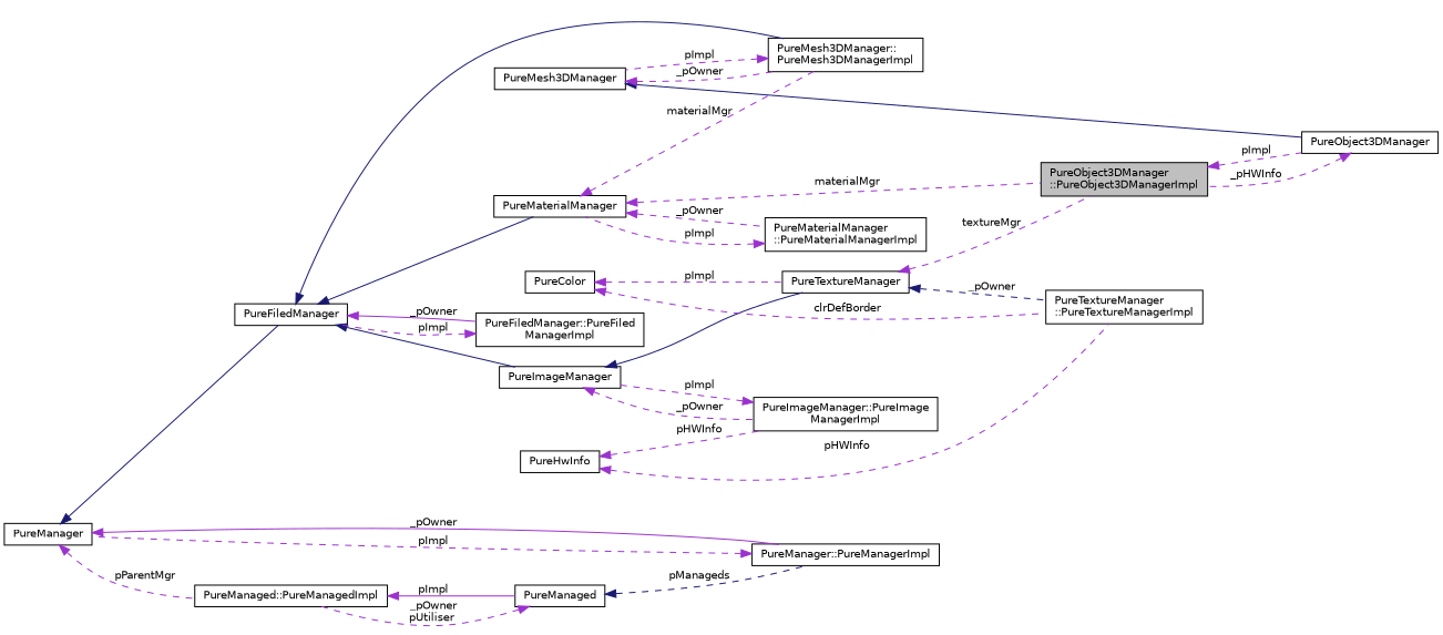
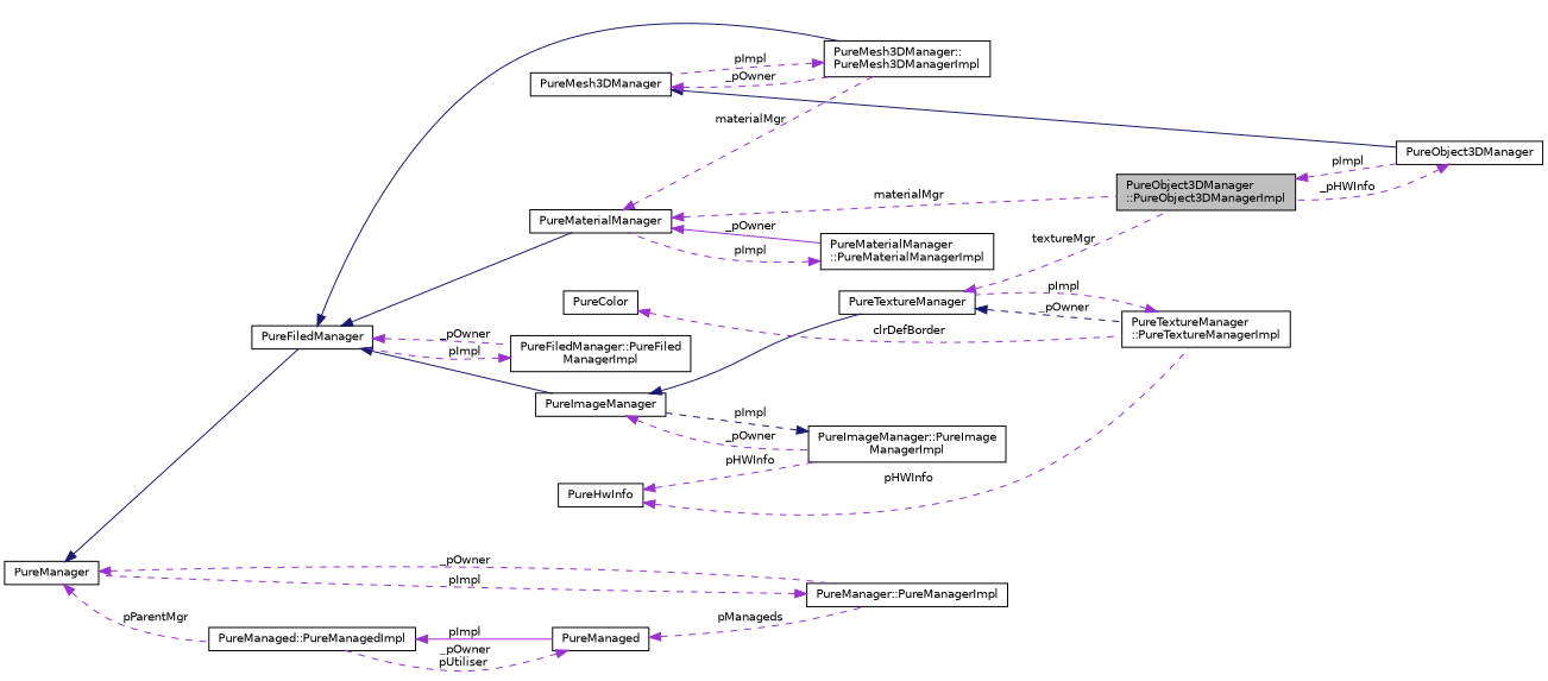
  digraph {
    rankdir=LR
    node [color=black fillcolor=white fontname=Helvetica fontsize=10 shape=record style=filled]
    edge [color=darkorchid3 dir=back fontname=Helvetica fontsize=10 labelfontname=Helvetica labelfontsize=10 style=dashed]
    n1 [fillcolor=grey75 fontcolor=black height=0.2 label="PureObject3DManager\l::PureObject3DManagerImpl" width=0.4]
    n2 [height=0.2 label=PureObject3DManager width=0.4]
    n3 [height=0.2 label=PureMesh3DManager width=0.4]
    n4 [height=0.2 label="PureMesh3DManager::\lPureMesh3DManagerImpl" width=0.4]
    n5 [height=0.2 label=PureFiledManager width=0.4]
    n6 [height=0.2 label="PureFiledManager::PureFiled\lManagerImpl" width=0.4]
    n7 [height=0.2 label=PureMaterialManager width=0.4]
    n8 [height=0.2 label=PureImageManager width=0.4]
    n9 [height=0.2 label="PureMaterialManager\l::PureMaterialManagerImpl" width=0.4]
    n10 [height=0.2 label=PureTextureManager width=0.4]
    n11 [height=0.2 label="PureImageManager::PureImage\lManagerImpl" width=0.4]
    n12 [height=0.2 label=PureManager width=0.4]
    n13 [height=0.2 label="PureManager::PureManagerImpl" width=0.4]
    n14 [height=0.2 label="PureManaged::PureManagedImpl" width=0.4]
    n15 [height=0.2 label=PureManaged width=0.4]
    n16 [height=0.2 label="PureTextureManager\l::PureTextureManagerImpl" width=0.4]
    n17 [height=0.2 label=PureHwInfo width=0.4]
    n18 [height=0.2 label=PureColor width=0.4]
    n1 -> n2 [label=" pImpl"]
    n2 -> n1 [label=" _pHWInfo"]
    n3 -> n2 [color=midnightblue style=solid]
    n3 -> n4 [label=" _pOwner"]
    n4 -> n3 [label=" pImpl"]
    n5 -> n4 [color=midnightblue style=solid]
-   n5 -> n6 [label=" _pOwner" style=solid]
+   n5 -> n6 [label=" _pOwner"]
    n5 -> n7 [color=midnightblue style=solid]
    n5 -> n8 [color=midnightblue style=solid]
    n6 -> n5 [label=" pImpl"]
    n7 -> n1 [label=" materialMgr"]
    n7 -> n4 [label=" materialMgr"]
-   n7 -> n9 [label=" _pOwner"]
+   n7 -> n9 [label=" _pOwner" style=solid]
    n8 -> n10 [color=midnightblue style=solid]
    n8 -> n11 [label=" _pOwner"]
    n9 -> n7 [label=" pImpl"]
    n10 -> n1 [label=" textureMgr"]
    n10 -> n16 [color=midnightblue label=" _pOwner"]
-   n11 -> n8 [label=" pImpl"]
+   n11 -> n8 [color=midnightblue label=" pImpl"]
    n12 -> n5 [color=midnightblue style=solid]
-   n12 -> n13 [label=" _pOwner" style=solid]
+   n12 -> n13 [label=" _pOwner"]
    n12 -> n14 [label=" pParentMgr"]
    n13 -> n12 [label=" pImpl"]
    n14 -> n15 [label=" pImpl" style=solid]
-   n15 -> n13 [color=midnightblue label=" pManageds"]
+   n15 -> n13 [label=" pManageds"]
    n15 -> n14 [label=" _pOwner\npUtiliser"]
-   n18 -> n10 [label=" pImpl"]
+   n16 -> n10 [label=" pImpl"]
    n17 -> n11 [label=" pHWInfo"]
    n17 -> n16 [label=" pHWInfo"]
    n18 -> n16 [label=" clrDefBorder"]
  }
